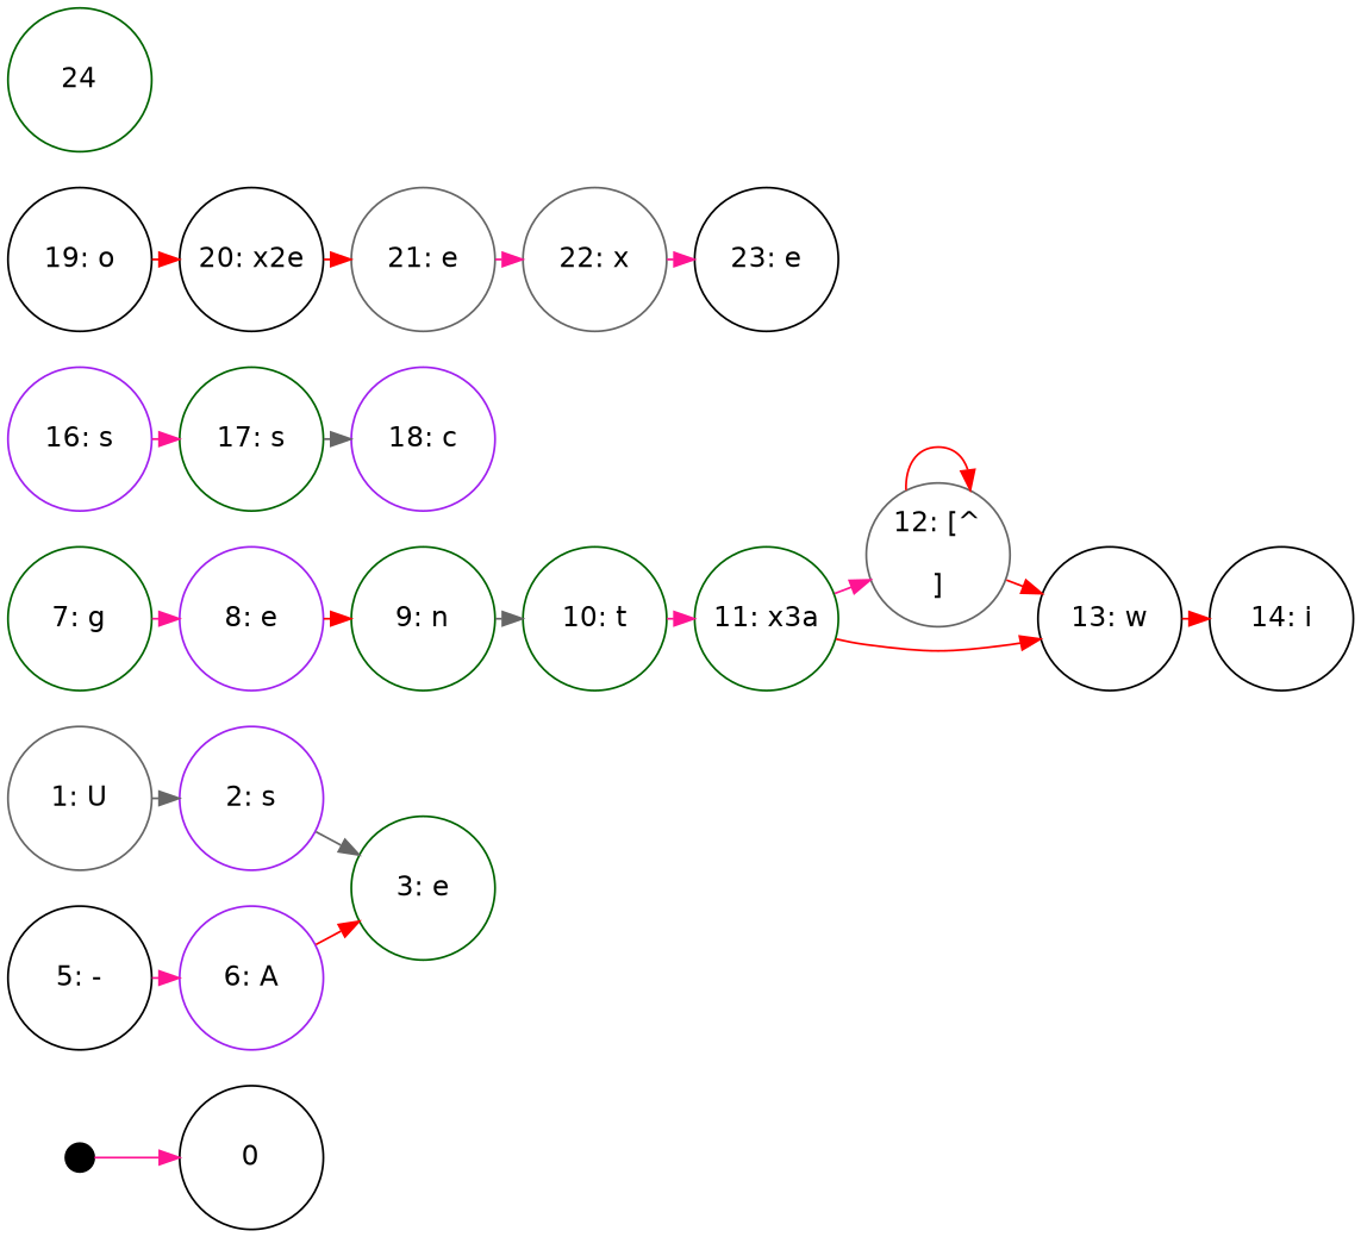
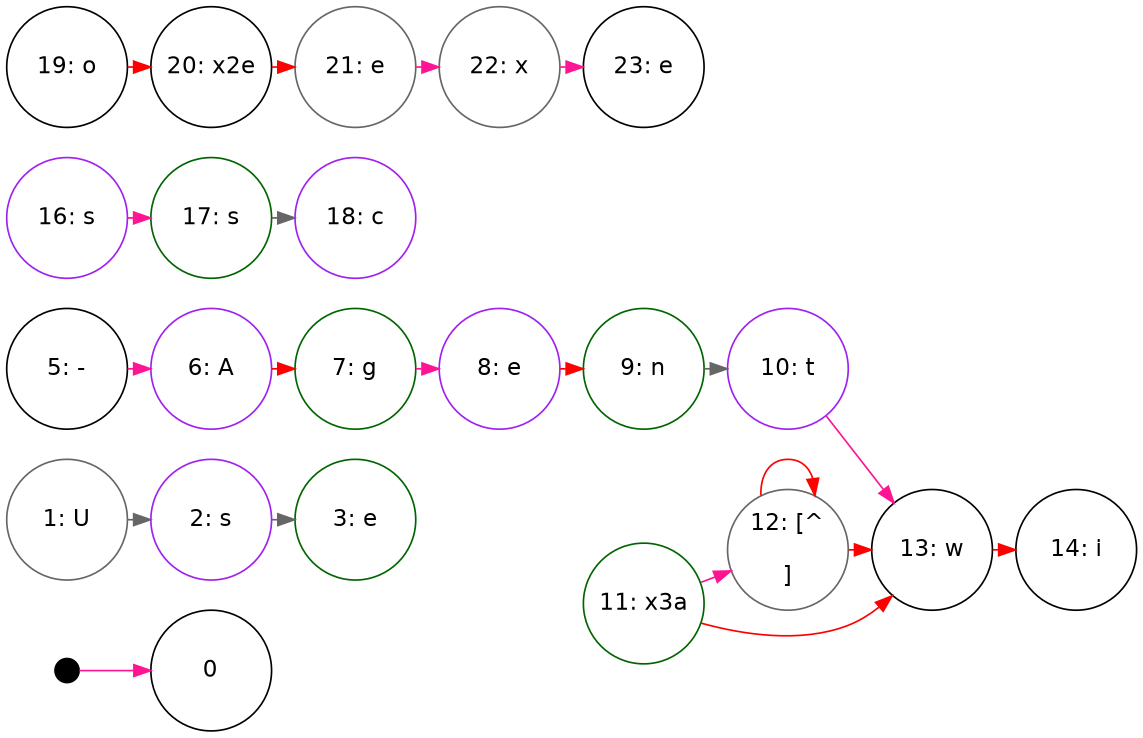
  digraph {
    fontname="DejaVu Sans"
    rankdir=LR
    ranksep=.2
    node [color=black fixedsize=true fontname="DejaVu Sans" fontsize=14 shape=circle]
    edge [color=deeppink fontname="DejaVu Sans" fontsize=14]
    -1 [shape=point width=0.2]
    n2 [label=0 width=1]
    n3 [color=gray40 label="1: U" width=1]
    n4 [color=purple label="2: s" width=1]
    n5 [color=darkgreen label="3: e" width=1]
    n6 [label="5: -" width=1]
    n7 [color=purple label="6: A" width=1]
    n8 [color=darkgreen label="7: g" width=1]
    n9 [color=purple label="8: e" width=1]
    n10 [color=darkgreen label="9: n" width=1]
-   n11 [color=darkgreen label="10: t" width=1]
+   n11 [color=purple label="10: t" width=1]
    n12 [color=darkgreen label="11: \x3a" width=1]
    n13 [color=gray40 label="12: [^\r\n]" width=1]
    n14 [label="13: w" width=1]
    n15 [label="14: i" width=1]
    n16 [color=purple label="16: s" width=1]
    n17 [color=darkgreen label="17: s" width=1]
    n18 [color=purple label="18: c" width=1]
    n19 [label="19: o" width=1]
    n20 [label="20: \x2e" width=1]
    n21 [color=gray40 label="21: e" width=1]
    n22 [color=gray40 label="22: x" width=1]
    n23 [label="23: e" width=1]
-   n24 [color=darkgreen label=24 width=1]
    -1 -> n2
    n3 -> n4 [color=gray40]
    n4 -> n5 [color=gray40]
    n6 -> n7
-   n7 -> n5 [color=red]
+   n7 -> n8 [color=red]
    n8 -> n9
    n9 -> n10 [color=red]
    n10 -> n11 [color=gray40]
-   n11 -> n12
+   n11 -> n14
    n12 -> n13
    n12 -> n14 [color=red]
    n13 -> n13 [color=red]
    n13 -> n14 [color=red]
    n14 -> n15 [color=red]
    n16 -> n17
    n17 -> n18 [color=gray40]
    n19 -> n20 [color=red]
    n20 -> n21 [color=red]
    n21 -> n22
    n22 -> n23
  }
